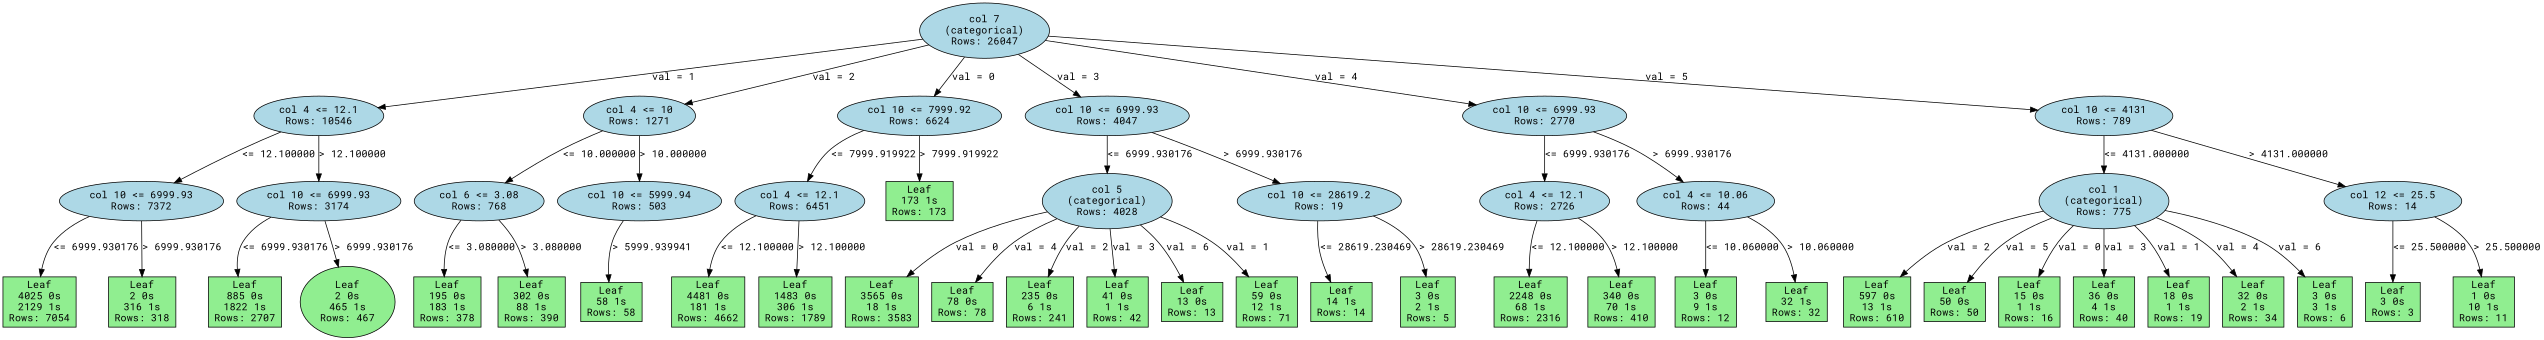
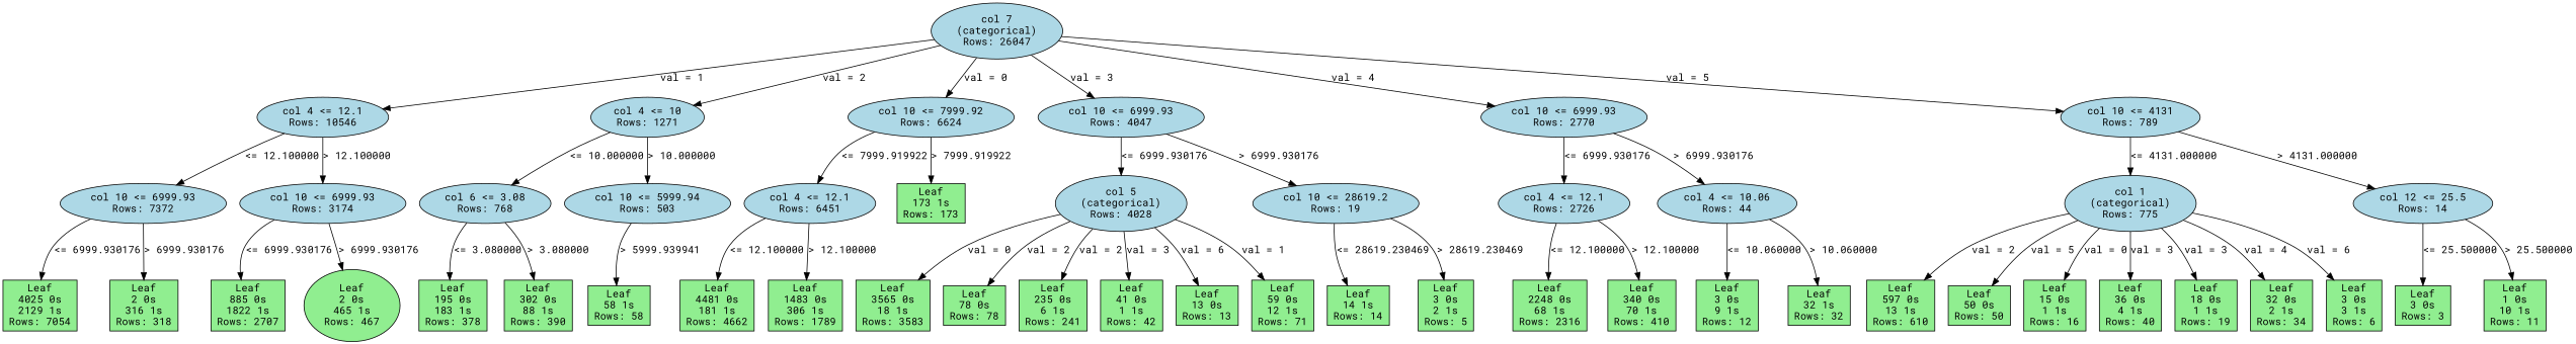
  digraph {
    fontname="Roboto Mono"
    node [fillcolor=lightgreen fontname="Roboto Mono" shape=box style=filled]
    edge [fontname="Roboto Mono"]
    n1 [fillcolor=lightblue label="col 7\n(categorical)\nRows: 26047" shape=ellipse]
    n2 [fillcolor=lightblue label="col 4 <= 12.1\nRows: 10546" shape=ellipse]
    n3 [fillcolor=lightblue label="col 4 <= 10\nRows: 1271" shape=ellipse]
    n4 [fillcolor=lightblue label="col 10 <= 7999.92\nRows: 6624" shape=ellipse]
    n5 [fillcolor=lightblue label="col 10 <= 6999.93\nRows: 4047" shape=ellipse]
    n6 [fillcolor=lightblue label="col 10 <= 6999.93\nRows: 2770" shape=ellipse]
    n7 [fillcolor=lightblue label="col 10 <= 4131\nRows: 789" shape=ellipse]
    n8 [fillcolor=lightblue label="col 10 <= 6999.93\nRows: 7372" shape=ellipse]
    n9 [fillcolor=lightblue label="col 10 <= 6999.93\nRows: 3174" shape=ellipse]
    n10 [fillcolor=lightblue label="col 6 <= 3.08\nRows: 768" shape=ellipse]
    n11 [fillcolor=lightblue label="col 10 <= 5999.94\nRows: 503" shape=ellipse]
    n12 [fillcolor=lightblue label="col 4 <= 12.1\nRows: 6451" shape=ellipse]
    n13 [label="Leaf\n173 1s\nRows: 173"]
    n14 [fillcolor=lightblue label="col 5\n(categorical)\nRows: 4028" shape=ellipse]
    n15 [fillcolor=lightblue label="col 10 <= 28619.2\nRows: 19" shape=ellipse]
    n16 [fillcolor=lightblue label="col 4 <= 12.1\nRows: 2726" shape=ellipse]
    n17 [fillcolor=lightblue label="col 4 <= 10.06\nRows: 44" shape=ellipse]
    n18 [fillcolor=lightblue label="col 1\n(categorical)\nRows: 775" shape=ellipse]
    n19 [fillcolor=lightblue label="col 12 <= 25.5\nRows: 14" shape=ellipse]
    n20 [label="Leaf\n4025 0s\n2129 1s\nRows: 7054"]
    n21 [label="Leaf\n2 0s\n316 1s\nRows: 318"]
    n22 [label="Leaf\n885 0s\n1822 1s\nRows: 2707"]
    n23 [label="Leaf\n2 0s\n465 1s\nRows: 467" shape=ellipse]
    n24 [label="Leaf\n195 0s\n183 1s\nRows: 378"]
    n25 [label="Leaf\n302 0s\n88 1s\nRows: 390"]
    n26 [label="Leaf\n58 1s\nRows: 58"]
    n27 [label="Leaf\n4481 0s\n181 1s\nRows: 4662"]
    n28 [label="Leaf\n1483 0s\n306 1s\nRows: 1789"]
    n29 [label="Leaf\n3565 0s\n18 1s\nRows: 3583"]
    n30 [label="Leaf\n78 0s\nRows: 78"]
    n31 [label="Leaf\n235 0s\n6 1s\nRows: 241"]
    n32 [label="Leaf\n41 0s\n1 1s\nRows: 42"]
    n33 [label="Leaf\n13 0s\nRows: 13"]
    n34 [label="Leaf\n59 0s\n12 1s\nRows: 71"]
    n35 [label="Leaf\n14 1s\nRows: 14"]
    n36 [label="Leaf\n3 0s\n2 1s\nRows: 5"]
    n37 [label="Leaf\n2248 0s\n68 1s\nRows: 2316"]
    n38 [label="Leaf\n340 0s\n70 1s\nRows: 410"]
    n39 [label="Leaf\n3 0s\n9 1s\nRows: 12"]
    n40 [label="Leaf\n32 1s\nRows: 32"]
    n41 [label="Leaf\n597 0s\n13 1s\nRows: 610"]
    n42 [label="Leaf\n50 0s\nRows: 50"]
    n43 [label="Leaf\n15 0s\n1 1s\nRows: 16"]
    n44 [label="Leaf\n36 0s\n4 1s\nRows: 40"]
    n45 [label="Leaf\n18 0s\n1 1s\nRows: 19"]
    n46 [label="Leaf\n32 0s\n2 1s\nRows: 34"]
    n47 [label="Leaf\n3 0s\n3 1s\nRows: 6"]
    n48 [label="Leaf\n3 0s\nRows: 3"]
    n49 [label="Leaf\n1 0s\n10 1s\nRows: 11"]
    n1 -> n2 [label="val = 1"]
    n1 -> n3 [label="val = 2"]
    n1 -> n4 [label="val = 0"]
    n1 -> n5 [label="val = 3"]
    n1 -> n6 [label="val = 4"]
    n1 -> n7 [label="val = 5"]
    n2 -> n8 [label="<= 12.100000"]
    n2 -> n9 [label="> 12.100000"]
    n3 -> n10 [label="<= 10.000000"]
    n3 -> n11 [label="> 10.000000"]
    n4 -> n12 [label="<= 7999.919922"]
    n4 -> n13 [label="> 7999.919922"]
    n5 -> n14 [label="<= 6999.930176"]
    n5 -> n15 [label="> 6999.930176"]
    n6 -> n16 [label="<= 6999.930176"]
    n6 -> n17 [label="> 6999.930176"]
    n7 -> n18 [label="<= 4131.000000"]
    n7 -> n19 [label="> 4131.000000"]
    n8 -> n20 [label="<= 6999.930176"]
    n8 -> n21 [label="> 6999.930176"]
    n9 -> n22 [label="<= 6999.930176"]
    n9 -> n23 [label="> 6999.930176"]
    n10 -> n24 [label="<= 3.080000"]
    n10 -> n25 [label="> 3.080000"]
    n11 -> n26 [label="> 5999.939941"]
    n12 -> n27 [label="<= 12.100000"]
    n12 -> n28 [label="> 12.100000"]
    n14 -> n29 [label="val = 0"]
-   n14 -> n30 [label="val = 4"]
+   n14 -> n30 [label="val = 2"]
    n14 -> n31 [label="val = 2"]
    n14 -> n32 [label="val = 3"]
    n14 -> n33 [label="val = 6"]
    n14 -> n34 [label="val = 1"]
    n15 -> n35 [label="<= 28619.230469"]
    n15 -> n36 [label="> 28619.230469"]
    n16 -> n37 [label="<= 12.100000"]
    n16 -> n38 [label="> 12.100000"]
    n17 -> n39 [label="<= 10.060000"]
    n17 -> n40 [label="> 10.060000"]
    n18 -> n41 [label="val = 2"]
    n18 -> n42 [label="val = 5"]
    n18 -> n43 [label="val = 0"]
    n18 -> n44 [label="val = 3"]
-   n18 -> n45 [label="val = 1"]
+   n18 -> n45 [label="val = 3"]
    n18 -> n46 [label="val = 4"]
    n18 -> n47 [label="val = 6"]
    n19 -> n48 [label="<= 25.500000"]
    n19 -> n49 [label="> 25.500000"]
  }
